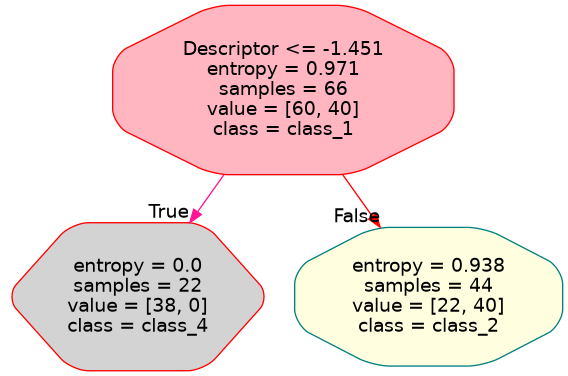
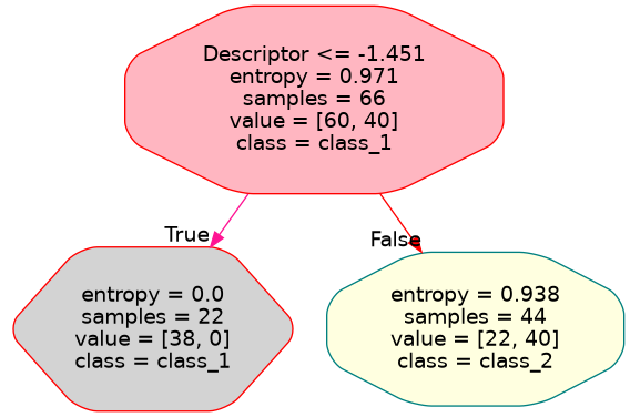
  digraph {
    node [color=red fontname=helvetica shape=octagon style="filled, rounded"]
    edge [fontname=helvetica labeldistance=2.5]
    n1 [fillcolor=lightpink label="Descriptor <= -1.451\nentropy = 0.971\nsamples = 66\nvalue = [60, 40]\nclass = class_1"]
-   n2 [fillcolor=lightgrey label="entropy = 0.0\nsamples = 22\nvalue = [38, 0]\nclass = class_4" shape=hexagon]
+   n2 [fillcolor=lightgrey label="entropy = 0.0\nsamples = 22\nvalue = [38, 0]\nclass = class_1" shape=hexagon]
    n3 [color=teal fillcolor=lightyellow label="entropy = 0.938\nsamples = 44\nvalue = [22, 40]\nclass = class_2"]
    n1 -> n2 [headlabel=True labelangle=45 color=deeppink]
    n1 -> n3 [headlabel=False labelangle=-45 color=red]
  }
